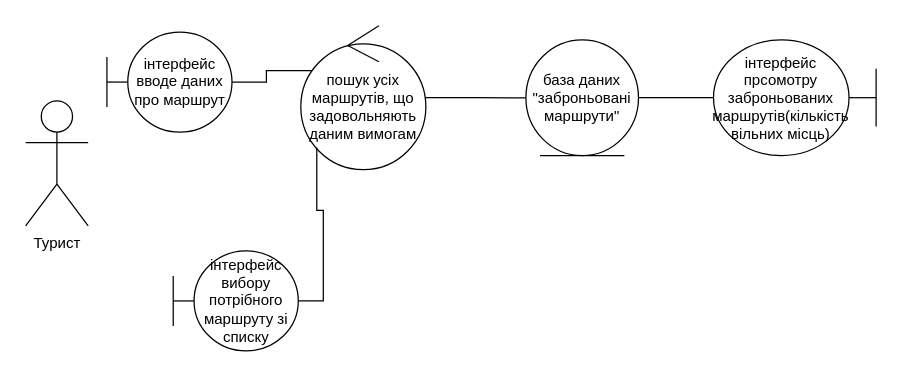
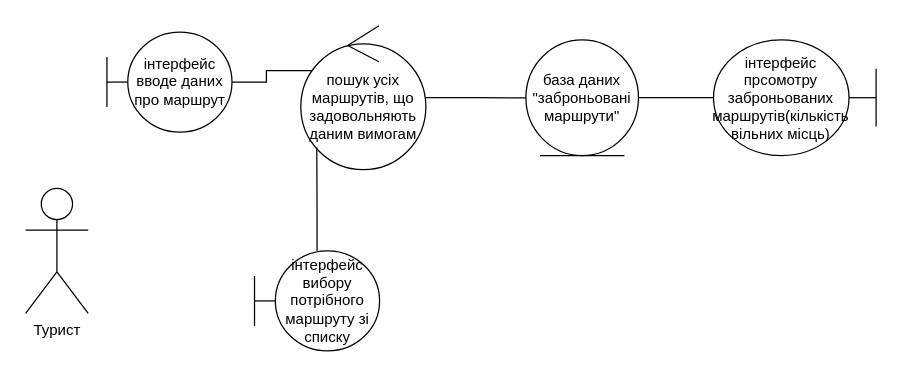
  <mxCell id="0" />
  <mxCell id="1" parent="0" />
- <mxCell id="2" value="Турист" style="shape=umlActor;verticalLabelPosition=bottom;verticalAlign=top;html=1;" vertex="1" parent="1"><mxGeometry x="20" y="80" width="50" height="100" as="geometry" /></mxCell>
+ <mxCell id="2" value="Турист" style="shape=umlActor;verticalLabelPosition=bottom;verticalAlign=top;html=1;" vertex="1" parent="1"><mxGeometry x="20" y="150" width="50" height="100" as="geometry" /></mxCell>
  <mxCell id="3" style="edgeStyle=orthogonalEdgeStyle;rounded=0;orthogonalLoop=1;jettySize=auto;html=1;entryX=0.112;entryY=0.311;entryDx=0;entryDy=0;entryPerimeter=0;endArrow=none;endFill=0;" edge="1" parent="1" source="4" target="6"><mxGeometry relative="1" as="geometry" /></mxCell>
  <mxCell id="4" value="інтерфейс вводе даних про маршрут" style="shape=umlBoundary;whiteSpace=wrap;html=1;" vertex="1" parent="1"><mxGeometry x="85" y="25" width="100" height="80" as="geometry" /></mxCell>
  <mxCell id="5" style="edgeStyle=orthogonalEdgeStyle;rounded=0;orthogonalLoop=1;jettySize=auto;html=1;endArrow=none;endFill=0;" edge="1" parent="1" source="6" target="10"><mxGeometry relative="1" as="geometry" /></mxCell>
  <mxCell id="6" value="пошук усіх маршрутів, що задовольняють даним вимогам" style="ellipse;shape=umlControl;whiteSpace=wrap;html=1;" vertex="1" parent="1"><mxGeometry x="240" y="20" width="100" height="115" as="geometry" /></mxCell>
  <mxCell id="7" style="edgeStyle=orthogonalEdgeStyle;rounded=0;orthogonalLoop=1;jettySize=auto;html=1;entryX=0.128;entryY=0.847;entryDx=0;entryDy=0;entryPerimeter=0;endArrow=none;endFill=0;" edge="1" parent="1" source="8" target="6"><mxGeometry relative="1" as="geometry" /></mxCell>
- <mxCell id="8" value="інтерфейс вибору потрібного маршруту зі списку" style="shape=umlBoundary;whiteSpace=wrap;html=1;" vertex="1" parent="1"><mxGeometry x="138" y="200" width="100" height="80" as="geometry" /></mxCell>
+ <mxCell id="8" value="інтерфейс вибору потрібного маршруту зі списку" style="shape=umlBoundary;whiteSpace=wrap;html=1;" vertex="1" parent="1"><mxGeometry x="203" y="200" width="100" height="80" as="geometry" /></mxCell>
  <mxCell id="9" style="edgeStyle=orthogonalEdgeStyle;rounded=0;orthogonalLoop=1;jettySize=auto;html=1;endArrow=none;endFill=0;" edge="1" parent="1" source="10" target="11"><mxGeometry relative="1" as="geometry" /></mxCell>
  <mxCell id="10" value="база даних &quot;заброньовані маршрути&quot;" style="ellipse;shape=umlEntity;whiteSpace=wrap;html=1;" vertex="1" parent="1"><mxGeometry x="420" y="31.25" width="90" height="92.5" as="geometry" /></mxCell>
  <mxCell id="11" value="інтерфейс прсомотру заброньованих маршрутів(кількість вільних місць)" style="shape=umlBoundary;whiteSpace=wrap;html=1;direction=west;" vertex="1" parent="1"><mxGeometry x="570" y="31.25" width="130" height="92.5" as="geometry" /></mxCell>
